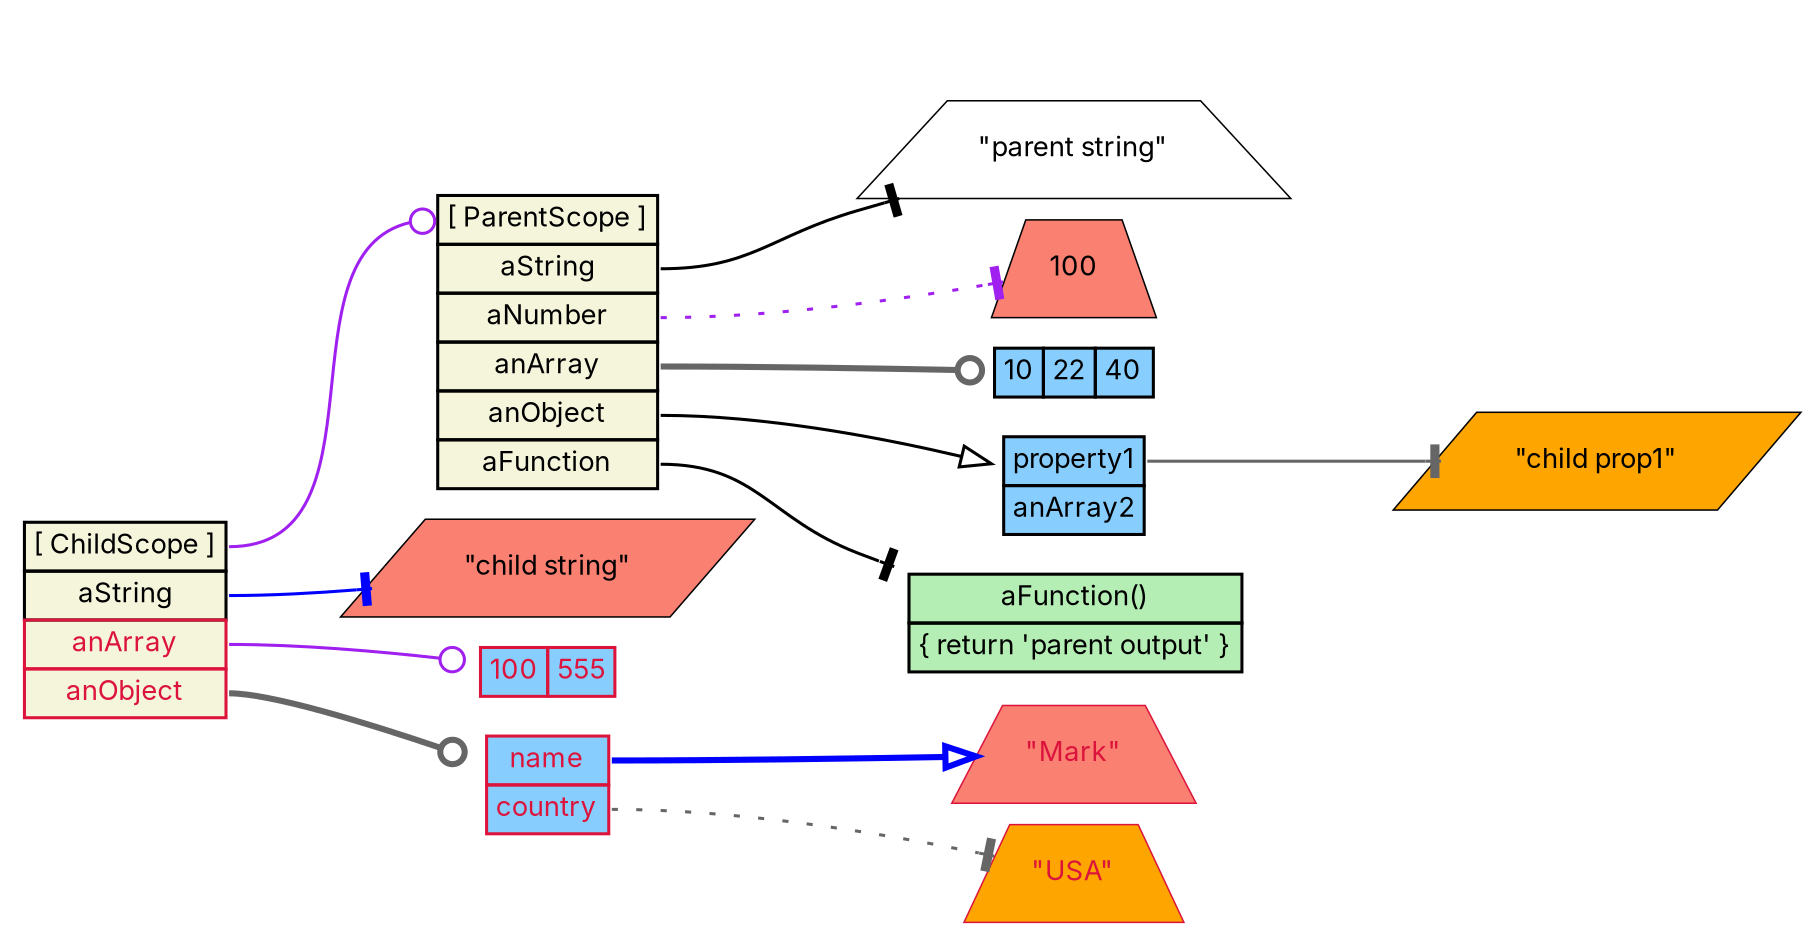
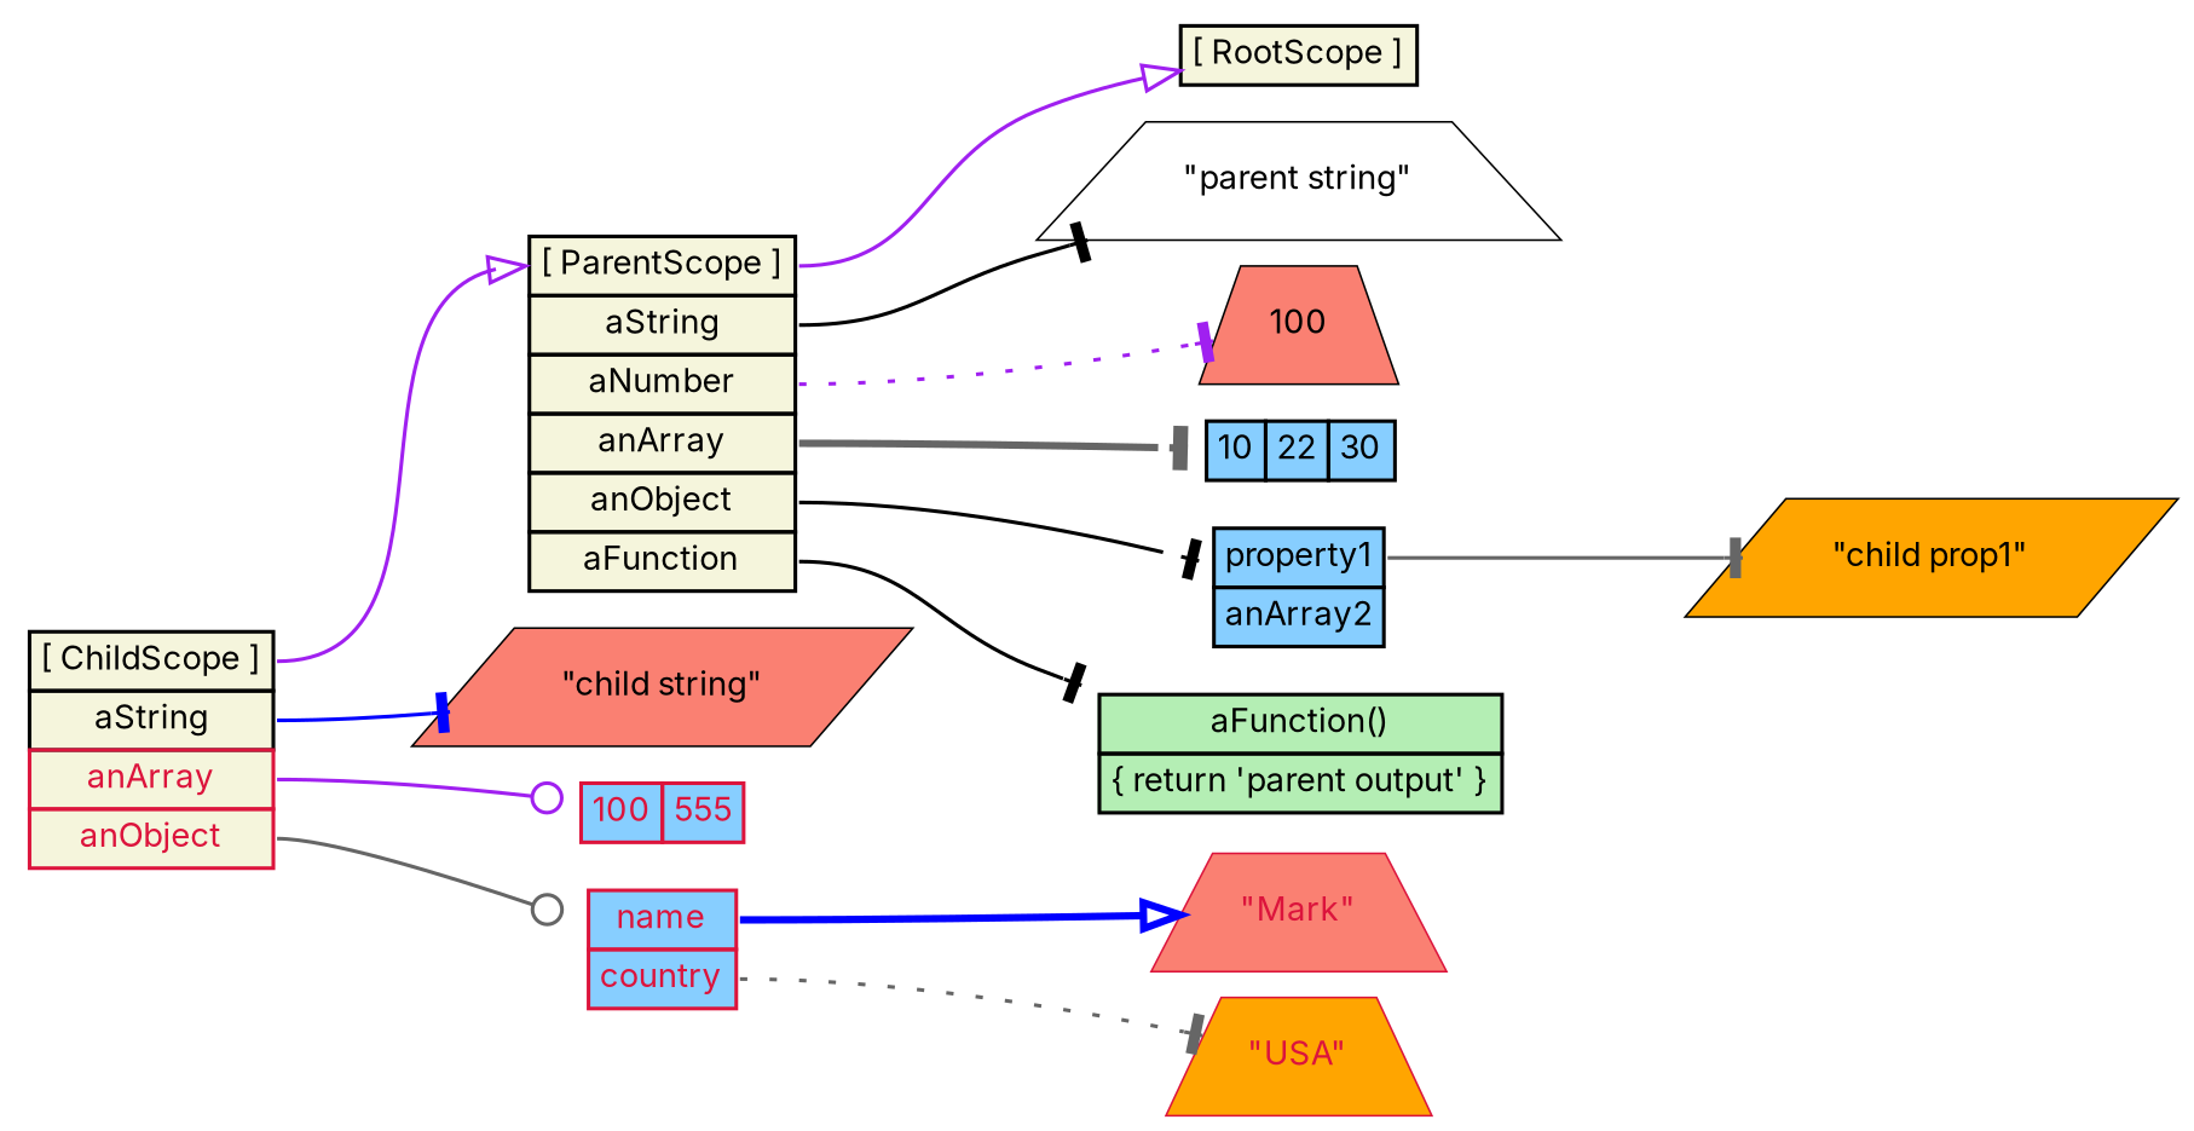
  digraph {
    fontname=Inter
    nodesep=0.1
    rankdir=LR
    node [fontname=Inter fontsize=9 margin="0.05, 0.04" penwidth=0.5 shape=plaintext]
    edge [arrowhead=tee color=purple fontname=Inter style=solid tailport=proto]
+   n1 [height=0.2 label=<<table bgcolor="beige" border="0" cellborder="1" cellpadding="2" cellspacing="0">   <tr><td port="proto">[ RootScope ]</td></tr></table>>]
    n2 [height=0.2 label=<<table bgcolor="beige" border="0" cellborder="1" cellpadding="2" cellspacing="0">   <tr><td port="proto">[ ParentScope ]</td></tr>   <tr><td port="aString">aString</td></tr>   <tr><td port="aNumber">aNumber</td></tr>   <tr><td port="anArray">anArray</td></tr>   <tr><td port="anObject">anObject</td></tr>   <tr><td port="aFunction">aFunction</td></tr>   </table>>]
-   n3 [height=0.2 label=<<table bgcolor="skyblue1" border="0" cellborder="1" cellpadding="2" cellspacing="0">   <tr><td port="index0">10</td><td>22</td><td>40</td></tr></table>>]
+   n3 [height=0.2 label=<<table bgcolor="skyblue1" border="0" cellborder="1" cellpadding="2" cellspacing="0">   <tr><td port="index0">10</td><td>22</td><td>30</td></tr></table>>]
    n4 [height=0.2 label=<<table bgcolor="skyblue1" border="0" cellborder="1" cellpadding="2" cellspacing="0">   <tr><td port="prop1">property1</td></tr>   <tr><td port="prop2">anArray2</td></tr></table>>]
    n5 [height=0.2 label=<<table bgcolor="darkseagreen2" border="0" cellborder="1" cellpadding="2" cellspacing="0">   <tr><td>aFunction()</td></tr>   <tr><td>{ return 'parent output' }</td></tr></table>>]
    n6 [fillcolor=white height=0.2 label="\"parent string\"" shape=trapezium style=filled]
    n7 [fillcolor=salmon height=0.2 label=100 shape=trapezium style=filled]
    n8 [fillcolor=orange height=0.2 label="\"child prop1\"" shape=parallelogram style=filled]
    n9 [height=0.2 label=<<table bgcolor="beige" border="0" cellborder="1" cellpadding="2" cellspacing="0">   <tr><td port="proto">[ ChildScope ]</td></tr>   <tr><td port="aString">aString</td></tr>   <tr><td port="anArray" color="crimson"><font color="crimson">anArray</font></td></tr>   <tr><td port="anObject" color="crimson"><font color="crimson">anObject</font></td></tr>   </table>>]
    n10 [height=0.2 label=<<table bgcolor="skyblue1" color="crimson" border="0" cellborder="1" cellpadding="2" cellspacing="0">   <tr>     <td port="index0"><font color="crimson"><font point-size="9">100</font></font></td>     <td><font color="crimson">555</font></td></tr></table>>]
    n11 [height=0.2 label=<<table bgcolor="skyblue1" color="crimson" border="0" cellborder="1" cellpadding="2" cellspacing="0">   <tr><td port="name" cellspacing="1"><font color="crimson"><font point-size="9">name</font></font></td></tr>   <tr><td port="country"><font color="crimson">country</font></td></tr></table>>]
    n12 [fillcolor=salmon height=0.2 label="\"child string\"" shape=parallelogram style=filled]
    n13 [color=crimson fillcolor=salmon fontcolor=crimson height=0.2 label="\"Mark\"" shape=trapezium style=filled]
    n14 [color=crimson fillcolor=orange fontcolor=crimson height=0.2 label="\"USA\"" shape=trapezium style=filled]
-   n2 -> n3 [arrowhead=odot color=gray40 style=bold tailport=anArray]
-   n2 -> n4 [arrowhead=onormal color=black tailport=anObject]
+   n2 -> n1 [arrowhead=onormal headport=proto]
+   n2 -> n3 [color=gray40 style=bold tailport=anArray]
+   n2 -> n4 [color=black tailport=anObject]
    n2 -> n5 [color=black tailport=aFunction]
    n2 -> n6 [color=black tailport=aString]
    n2 -> n7 [style=dotted tailport=aNumber]
    n4 -> n8 [color=gray40 tailport=prop1]
-   n9 -> n2 [arrowhead=odot headport=proto]
+   n9 -> n2 [arrowhead=onormal headport=proto]
    n9 -> n10 [arrowhead=odot tailport=anArray]
-   n9 -> n11 [arrowhead=odot color=gray40 style=bold tailport=anObject]
+   n9 -> n11 [arrowhead=odot color=gray40 tailport=anObject]
    n9 -> n12 [color=blue tailport=aString]
    n11 -> n13 [arrowhead=onormal color=blue style=bold tailport=name]
    n11 -> n14 [color=gray40 style=dotted tailport=country]
  }
